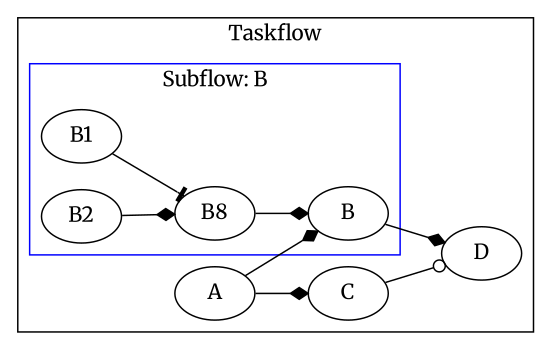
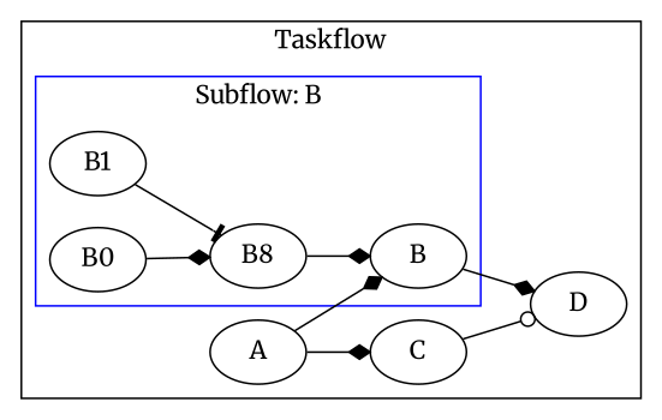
  digraph {
    fontname=Merriweather
    rankdir=LR
    node [fontname=Merriweather]
    edge [arrowhead=diamond fontname=Merriweather]
    n1 [label=B]
    n2 [label=B1]
    n3 [label=B8]
-   n4 [label=B2]
+   n4 [label=B0]
    n5 [label=A]
    n6 [label=C]
    n7 [label=D]
    subgraph cluster_1 {
      label=Taskflow
      n5
      n6
      n7
      subgraph cluster_2 {
        color=blue
        label="Subflow: B"
        n1
        n2
        n3
        n4
      }
    }
    n1 -> n7
    n2 -> n3 [arrowhead=tee]
    n3 -> n1
    n4 -> n3
    n5 -> n1
    n5 -> n6
    n6 -> n7 [arrowhead=odot]
  }
